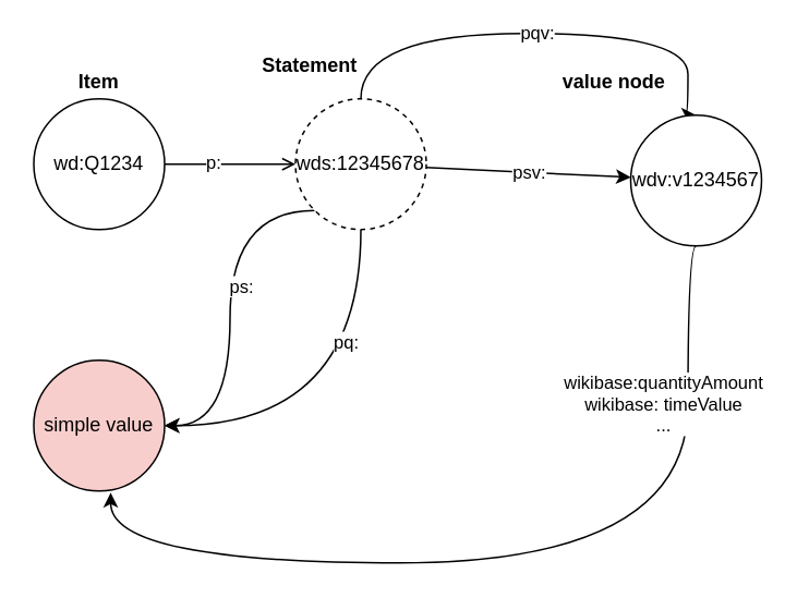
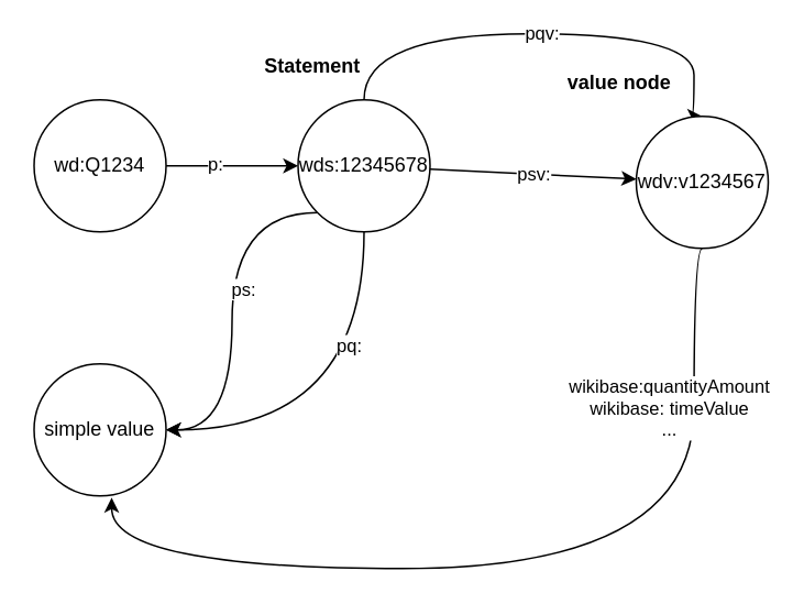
  <mxCell id="0" />
  <mxCell id="1" parent="0" />
- <mxCell id="2" value="" style="edgeStyle=none;rounded=1;html=1;endArrow=open;" edge="1" parent="1" source="4" target="12"><mxGeometry relative="1" as="geometry" /></mxCell>
+ <mxCell id="2" value="" style="edgeStyle=none;rounded=1;html=1;" edge="1" parent="1" source="4" target="12"><mxGeometry relative="1" as="geometry" /></mxCell>
  <mxCell id="3" value="p:" style="edgeLabel;html=1;align=center;verticalAlign=middle;resizable=0;points=[];" vertex="1" connectable="0" parent="2"><mxGeometry x="-0.275" y="2" relative="1" as="geometry"><mxPoint as="offset" /></mxGeometry></mxCell>
  <mxCell id="4" value="wd:Q1234" style="ellipse;whiteSpace=wrap;html=1;rounded=1;" vertex="1" parent="1"><mxGeometry x="20" y="60" width="80" height="80" as="geometry" /></mxCell>
- <mxCell id="5" value="&lt;b&gt;Item&lt;/b&gt;" style="text;strokeColor=none;align=center;fillColor=none;html=1;verticalAlign=middle;whiteSpace=wrap;rounded=0;" vertex="1" parent="1"><mxGeometry x="40" y="40" width="40" height="20" as="geometry" /></mxCell>
  <mxCell id="6" value="psv:" style="edgeStyle=none;rounded=1;html=1;" edge="1" parent="1" source="12" target="16"><mxGeometry relative="1" as="geometry" /></mxCell>
  <mxCell id="7" value="pqv:" style="edgeStyle=orthogonalEdgeStyle;curved=1;rounded=1;html=1;entryX=0.5;entryY=0;entryDx=0;entryDy=0;exitX=0.5;exitY=0;exitDx=0;exitDy=0;" edge="1" parent="1" source="12" target="16"><mxGeometry relative="1" as="geometry"><Array as="points"><mxPoint x="220" y="20" /><mxPoint x="420" y="20" /></Array></mxGeometry></mxCell>
  <mxCell id="8" style="edgeStyle=orthogonalEdgeStyle;curved=1;rounded=1;html=1;entryX=1;entryY=0.5;entryDx=0;entryDy=0;exitX=0;exitY=1;exitDx=0;exitDy=0;" edge="1" parent="1" source="12" target="18"><mxGeometry relative="1" as="geometry" /></mxCell>
  <mxCell id="9" value="ps:" style="edgeLabel;html=1;align=center;verticalAlign=middle;resizable=0;points=[];" vertex="1" connectable="0" parent="8"><mxGeometry x="-0.119" y="6" relative="1" as="geometry"><mxPoint as="offset" /></mxGeometry></mxCell>
  <mxCell id="10" style="edgeStyle=orthogonalEdgeStyle;curved=1;rounded=1;html=1;entryX=1;entryY=0.5;entryDx=0;entryDy=0;exitX=0.5;exitY=1;exitDx=0;exitDy=0;" edge="1" parent="1" source="12" target="18"><mxGeometry relative="1" as="geometry" /></mxCell>
  <mxCell id="11" value="pq:" style="edgeLabel;html=1;align=center;verticalAlign=middle;resizable=0;points=[];" vertex="1" connectable="0" parent="10"><mxGeometry x="-0.433" y="-10" relative="1" as="geometry"><mxPoint as="offset" /></mxGeometry></mxCell>
- <mxCell id="12" value="wds:12345678" style="ellipse;whiteSpace=wrap;html=1;rounded=1;dashed=1;" vertex="1" parent="1"><mxGeometry x="180" y="60" width="80" height="80" as="geometry" /></mxCell>
+ <mxCell id="12" value="wds:12345678" style="ellipse;whiteSpace=wrap;html=1;rounded=1;" vertex="1" parent="1"><mxGeometry x="180" y="60" width="80" height="80" as="geometry" /></mxCell>
  <mxCell id="13" value="&lt;b&gt;Statement&lt;/b&gt;" style="text;strokeColor=none;align=center;fillColor=none;html=1;verticalAlign=middle;whiteSpace=wrap;rounded=0;" vertex="1" parent="1"><mxGeometry x="169" y="30" width="40" height="20" as="geometry" /></mxCell>
  <mxCell id="14" style="edgeStyle=orthogonalEdgeStyle;curved=1;rounded=1;html=1;entryX=0.588;entryY=1.013;entryDx=0;entryDy=0;entryPerimeter=0;exitX=0.5;exitY=1;exitDx=0;exitDy=0;" edge="1" parent="1" source="16" target="18"><mxGeometry relative="1" as="geometry"><Array as="points"><mxPoint x="420" y="344" /><mxPoint x="67" y="344" /></Array></mxGeometry></mxCell>
  <mxCell id="15" value="wikibase:quantityAmount&lt;br&gt;wikibase: timeValue&lt;br&gt;..." style="edgeLabel;html=1;align=center;verticalAlign=middle;resizable=0;points=[];" vertex="1" connectable="0" parent="14"><mxGeometry x="-0.662" y="-16" relative="1" as="geometry"><mxPoint as="offset" /></mxGeometry></mxCell>
  <mxCell id="16" value="wdv:v1234567" style="ellipse;whiteSpace=wrap;html=1;rounded=1;" vertex="1" parent="1"><mxGeometry x="385" y="70" width="80" height="80" as="geometry" /></mxCell>
  <mxCell id="17" value="&lt;b&gt;value node&lt;/b&gt;" style="text;strokeColor=none;align=center;fillColor=none;html=1;verticalAlign=middle;whiteSpace=wrap;rounded=0;" vertex="1" parent="1"><mxGeometry x="335" y="40" width="80" height="20" as="geometry" /></mxCell>
- <mxCell id="18" value="simple value" style="ellipse;whiteSpace=wrap;html=1;rounded=1;fillColor=#f8cecc;" vertex="1" parent="1"><mxGeometry x="20" y="220" width="80" height="80" as="geometry" /></mxCell>
+ <mxCell id="18" value="simple value" style="ellipse;whiteSpace=wrap;html=1;rounded=1;" vertex="1" parent="1"><mxGeometry x="20" y="220" width="80" height="80" as="geometry" /></mxCell>
